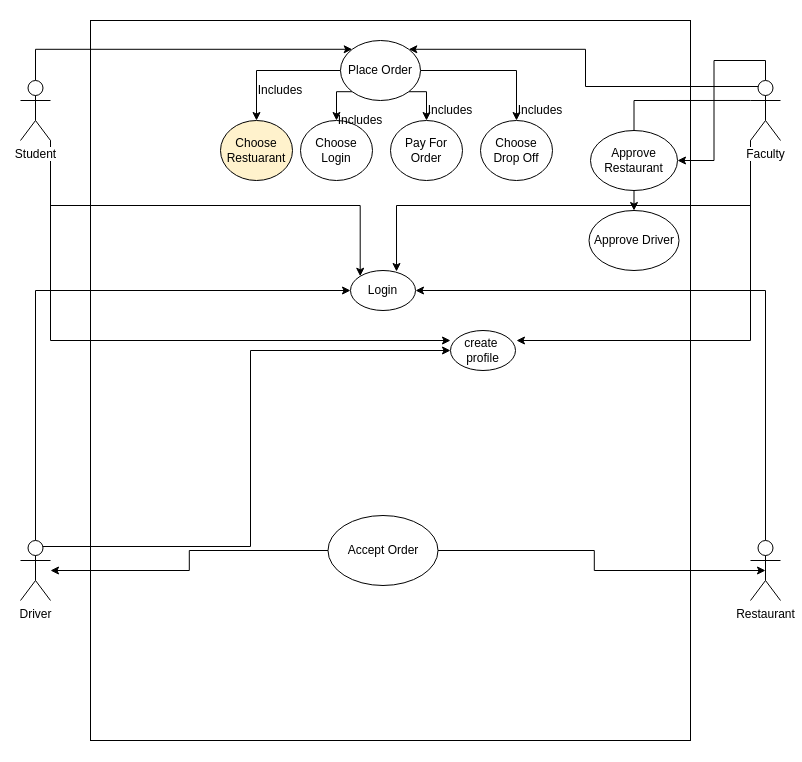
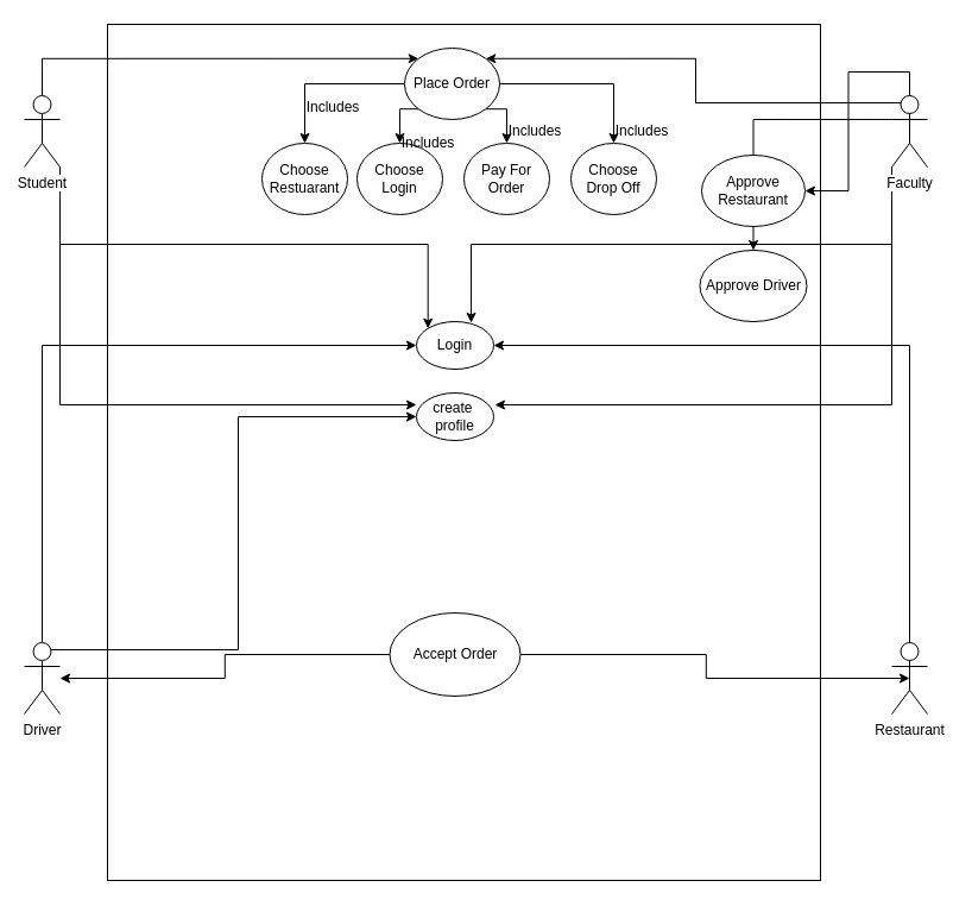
  <mxCell id="0" />
  <mxCell id="1" parent="0" />
  <mxCell id="2" value="" style="rounded=0;whiteSpace=wrap;html=1;" vertex="1" parent="1"><mxGeometry x="90" y="20" width="600" height="720" as="geometry" /></mxCell>
  <mxCell id="3" style="edgeStyle=orthogonalEdgeStyle;rounded=0;orthogonalLoop=1;jettySize=auto;html=1;exitX=1;exitY=1;exitDx=0;exitDy=0;exitPerimeter=0;entryX=0;entryY=0.25;entryDx=0;entryDy=0;entryPerimeter=0;" edge="1" parent="1" source="6" target="19"><mxGeometry relative="1" as="geometry" /></mxCell>
  <mxCell id="4" style="edgeStyle=orthogonalEdgeStyle;rounded=0;orthogonalLoop=1;jettySize=auto;html=1;exitX=0.5;exitY=0;exitDx=0;exitDy=0;exitPerimeter=0;entryX=0;entryY=0;entryDx=0;entryDy=0;" edge="1" parent="1" source="6" target="24"><mxGeometry relative="1" as="geometry" /></mxCell>
  <mxCell id="5" style="edgeStyle=orthogonalEdgeStyle;rounded=0;orthogonalLoop=1;jettySize=auto;html=1;exitX=1;exitY=1;exitDx=0;exitDy=0;exitPerimeter=0;entryX=0;entryY=0;entryDx=0;entryDy=0;" edge="1" parent="1" source="6" target="18"><mxGeometry relative="1" as="geometry" /></mxCell>
  <mxCell id="6" value="Student" style="shape=umlActor;verticalLabelPosition=bottom;labelBackgroundColor=#ffffff;verticalAlign=top;html=1;outlineConnect=0;" vertex="1" parent="1"><mxGeometry x="20" y="80" width="30" height="60" as="geometry" /></mxCell>
  <mxCell id="7" style="edgeStyle=orthogonalEdgeStyle;rounded=0;orthogonalLoop=1;jettySize=auto;html=1;exitX=0.75;exitY=0.1;exitDx=0;exitDy=0;exitPerimeter=0;entryX=0;entryY=0.5;entryDx=0;entryDy=0;" edge="1" parent="1" source="9" target="19"><mxGeometry relative="1" as="geometry" /></mxCell>
  <mxCell id="8" style="edgeStyle=orthogonalEdgeStyle;rounded=0;orthogonalLoop=1;jettySize=auto;html=1;exitX=0.5;exitY=0;exitDx=0;exitDy=0;exitPerimeter=0;entryX=0;entryY=0.5;entryDx=0;entryDy=0;" edge="1" parent="1" source="9" target="18"><mxGeometry relative="1" as="geometry" /></mxCell>
  <mxCell id="9" value="Driver" style="shape=umlActor;verticalLabelPosition=bottom;labelBackgroundColor=#ffffff;verticalAlign=top;html=1;outlineConnect=0;" vertex="1" parent="1"><mxGeometry x="20" y="540" width="30" height="60" as="geometry" /></mxCell>
  <mxCell id="10" style="edgeStyle=orthogonalEdgeStyle;rounded=0;orthogonalLoop=1;jettySize=auto;html=1;exitX=0;exitY=1;exitDx=0;exitDy=0;exitPerimeter=0;entryX=1.015;entryY=0.25;entryDx=0;entryDy=0;entryPerimeter=0;" edge="1" parent="1" source="15" target="19"><mxGeometry relative="1" as="geometry" /></mxCell>
  <mxCell id="11" style="edgeStyle=orthogonalEdgeStyle;rounded=0;orthogonalLoop=1;jettySize=auto;html=1;exitX=0.5;exitY=0;exitDx=0;exitDy=0;exitPerimeter=0;entryX=1;entryY=0.5;entryDx=0;entryDy=0;" edge="1" parent="1" source="15" target="25"><mxGeometry relative="1" as="geometry" /></mxCell>
  <mxCell id="12" style="edgeStyle=orthogonalEdgeStyle;rounded=0;orthogonalLoop=1;jettySize=auto;html=1;exitX=0.25;exitY=0.1;exitDx=0;exitDy=0;exitPerimeter=0;entryX=1;entryY=0;entryDx=0;entryDy=0;" edge="1" parent="1" source="15" target="24"><mxGeometry relative="1" as="geometry" /></mxCell>
  <mxCell id="13" style="edgeStyle=orthogonalEdgeStyle;rounded=0;orthogonalLoop=1;jettySize=auto;html=1;exitX=0;exitY=1;exitDx=0;exitDy=0;exitPerimeter=0;entryX=0.708;entryY=0.025;entryDx=0;entryDy=0;entryPerimeter=0;" edge="1" parent="1" source="15" target="18"><mxGeometry relative="1" as="geometry" /></mxCell>
  <mxCell id="14" style="edgeStyle=orthogonalEdgeStyle;rounded=0;orthogonalLoop=1;jettySize=auto;html=1;exitX=0;exitY=0.333;exitDx=0;exitDy=0;exitPerimeter=0;" edge="1" parent="1" source="15" target="37"><mxGeometry relative="1" as="geometry" /></mxCell>
  <mxCell id="15" value="Faculty" style="shape=umlActor;verticalLabelPosition=bottom;labelBackgroundColor=#ffffff;verticalAlign=top;html=1;outlineConnect=0;" vertex="1" parent="1"><mxGeometry x="750" y="80" width="30" height="60" as="geometry" /></mxCell>
  <mxCell id="16" style="edgeStyle=orthogonalEdgeStyle;rounded=0;orthogonalLoop=1;jettySize=auto;html=1;exitX=0.5;exitY=0;exitDx=0;exitDy=0;exitPerimeter=0;entryX=1;entryY=0.5;entryDx=0;entryDy=0;" edge="1" parent="1" source="17" target="18"><mxGeometry relative="1" as="geometry" /></mxCell>
  <mxCell id="17" value="Restaurant" style="shape=umlActor;verticalLabelPosition=bottom;labelBackgroundColor=#ffffff;verticalAlign=top;html=1;outlineConnect=0;" vertex="1" parent="1"><mxGeometry x="750" y="540" width="30" height="60" as="geometry" /></mxCell>
  <mxCell id="18" value="Login" style="ellipse;whiteSpace=wrap;html=1;" vertex="1" parent="1"><mxGeometry x="350" y="270" width="65" height="40" as="geometry" /></mxCell>
- <mxCell id="19" value="create&amp;nbsp;&lt;br&gt;profile" style="ellipse;whiteSpace=wrap;html=1;" vertex="1" parent="1"><mxGeometry x="450" y="330" width="65" height="40" as="geometry" /></mxCell>
+ <mxCell id="19" value="create&amp;nbsp;&lt;br&gt;profile" style="ellipse;whiteSpace=wrap;html=1;" vertex="1" parent="1"><mxGeometry x="350" y="330" width="65" height="40" as="geometry" /></mxCell>
  <mxCell id="20" style="edgeStyle=orthogonalEdgeStyle;rounded=0;orthogonalLoop=1;jettySize=auto;html=1;exitX=0;exitY=0.5;exitDx=0;exitDy=0;entryX=0.5;entryY=0;entryDx=0;entryDy=0;" edge="1" parent="1" source="24" target="29"><mxGeometry relative="1" as="geometry" /></mxCell>
  <mxCell id="21" style="edgeStyle=orthogonalEdgeStyle;rounded=0;orthogonalLoop=1;jettySize=auto;html=1;exitX=0;exitY=1;exitDx=0;exitDy=0;entryX=0.5;entryY=0;entryDx=0;entryDy=0;" edge="1" parent="1" source="24" target="30"><mxGeometry relative="1" as="geometry" /></mxCell>
  <mxCell id="22" style="edgeStyle=orthogonalEdgeStyle;rounded=0;orthogonalLoop=1;jettySize=auto;html=1;exitX=1;exitY=1;exitDx=0;exitDy=0;entryX=0.5;entryY=0;entryDx=0;entryDy=0;" edge="1" parent="1" source="24" target="32"><mxGeometry relative="1" as="geometry" /></mxCell>
  <mxCell id="23" style="edgeStyle=orthogonalEdgeStyle;rounded=0;orthogonalLoop=1;jettySize=auto;html=1;exitX=1;exitY=0.5;exitDx=0;exitDy=0;entryX=0.5;entryY=0;entryDx=0;entryDy=0;" edge="1" parent="1" source="24" target="31"><mxGeometry relative="1" as="geometry" /></mxCell>
  <mxCell id="24" value="Place Order" style="ellipse;whiteSpace=wrap;html=1;" vertex="1" parent="1"><mxGeometry x="340" y="40" width="80" height="60" as="geometry" /></mxCell>
  <mxCell id="25" value="Approve Restaurant" style="ellipse;whiteSpace=wrap;html=1;" vertex="1" parent="1"><mxGeometry x="590" y="130" width="87" height="60" as="geometry" /></mxCell>
  <mxCell id="26" style="edgeStyle=orthogonalEdgeStyle;rounded=0;orthogonalLoop=1;jettySize=auto;html=1;exitX=0;exitY=0.5;exitDx=0;exitDy=0;" edge="1" parent="1" source="28" target="9"><mxGeometry relative="1" as="geometry" /></mxCell>
  <mxCell id="27" style="edgeStyle=orthogonalEdgeStyle;rounded=0;orthogonalLoop=1;jettySize=auto;html=1;exitX=1;exitY=0.5;exitDx=0;exitDy=0;entryX=0.5;entryY=0.5;entryDx=0;entryDy=0;entryPerimeter=0;" edge="1" parent="1" source="28" target="17"><mxGeometry relative="1" as="geometry" /></mxCell>
  <mxCell id="28" value="Accept Order" style="ellipse;whiteSpace=wrap;html=1;" vertex="1" parent="1"><mxGeometry x="327.5" y="515" width="110" height="70" as="geometry" /></mxCell>
- <mxCell id="29" value="Choose Restuarant" style="ellipse;whiteSpace=wrap;html=1;fillColor=#fff2cc;" vertex="1" parent="1"><mxGeometry x="220" y="120" width="72" height="60" as="geometry" /></mxCell>
+ <mxCell id="29" value="Choose Restuarant" style="ellipse;whiteSpace=wrap;html=1;" vertex="1" parent="1"><mxGeometry x="220" y="120" width="72" height="60" as="geometry" /></mxCell>
  <mxCell id="30" value="Choose Login" style="ellipse;whiteSpace=wrap;html=1;" vertex="1" parent="1"><mxGeometry x="300" y="120" width="72" height="60" as="geometry" /></mxCell>
  <mxCell id="31" value="Choose Drop Off&lt;span style=&quot;color: rgba(0 , 0 , 0 , 0) ; font-family: monospace ; font-size: 0px&quot;&gt;%3CmxGraphModel%3E%3Croot%3E%3CmxCell%20id%3D%220%22%2F%3E%3CmxCell%20id%3D%221%22%20parent%3D%220%22%2F%3E%3CmxCell%20id%3D%222%22%20value%3D%22Choose%20Food%22%20style%3D%22ellipse%3BwhiteSpace%3Dwrap%3Bhtml%3D1%3B%22%20vertex%3D%221%22%20parent%3D%221%22%3E%3CmxGeometry%20x%3D%22320%22%20y%3D%22120%22%20width%3D%2272%22%20height%3D%2260%22%20as%3D%22geometry%22%2F%3E%3C%2FmxCell%3E%3C%2Froot%3E%3C%2FmxGraphModel%3E&lt;/span&gt;" style="ellipse;whiteSpace=wrap;html=1;" vertex="1" parent="1"><mxGeometry x="480" y="120" width="72" height="60" as="geometry" /></mxCell>
  <mxCell id="32" value="Pay For Order" style="ellipse;whiteSpace=wrap;html=1;" vertex="1" parent="1"><mxGeometry x="390" y="120" width="72" height="60" as="geometry" /></mxCell>
  <mxCell id="33" value="Includes" style="text;html=1;strokeColor=none;fillColor=none;align=center;verticalAlign=middle;whiteSpace=wrap;rounded=0;" vertex="1" parent="1"><mxGeometry x="260" y="80" width="40" height="20" as="geometry" /></mxCell>
  <mxCell id="34" value="Includes" style="text;html=1;strokeColor=none;fillColor=none;align=center;verticalAlign=middle;whiteSpace=wrap;rounded=0;" vertex="1" parent="1"><mxGeometry x="340" y="110" width="40" height="20" as="geometry" /></mxCell>
  <mxCell id="35" value="Includes" style="text;html=1;strokeColor=none;fillColor=none;align=center;verticalAlign=middle;whiteSpace=wrap;rounded=0;" vertex="1" parent="1"><mxGeometry x="430" y="100" width="40" height="20" as="geometry" /></mxCell>
  <mxCell id="36" value="Includes" style="text;html=1;strokeColor=none;fillColor=none;align=center;verticalAlign=middle;whiteSpace=wrap;rounded=0;" vertex="1" parent="1"><mxGeometry x="520" y="100" width="40" height="20" as="geometry" /></mxCell>
  <mxCell id="37" value="Approve Driver" style="ellipse;whiteSpace=wrap;html=1;" vertex="1" parent="1"><mxGeometry x="588.5" y="210" width="90" height="60" as="geometry" /></mxCell>
